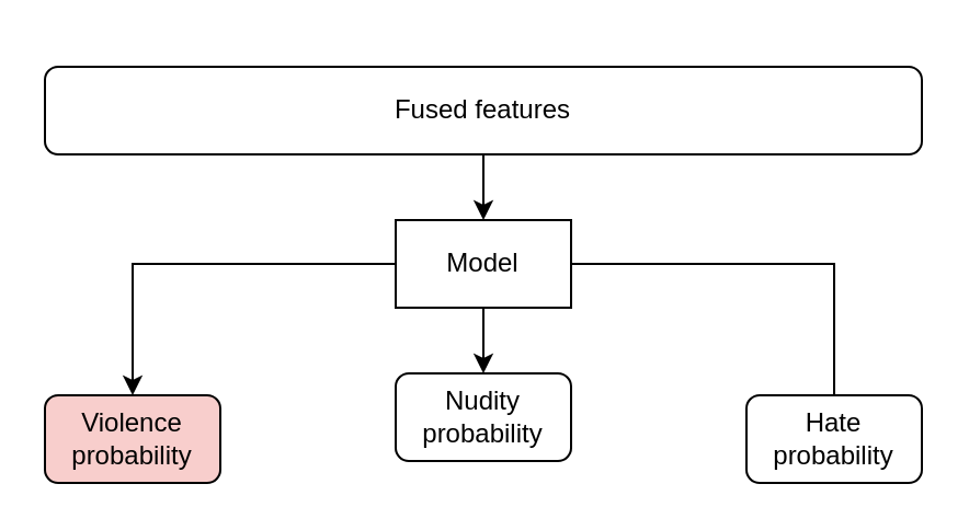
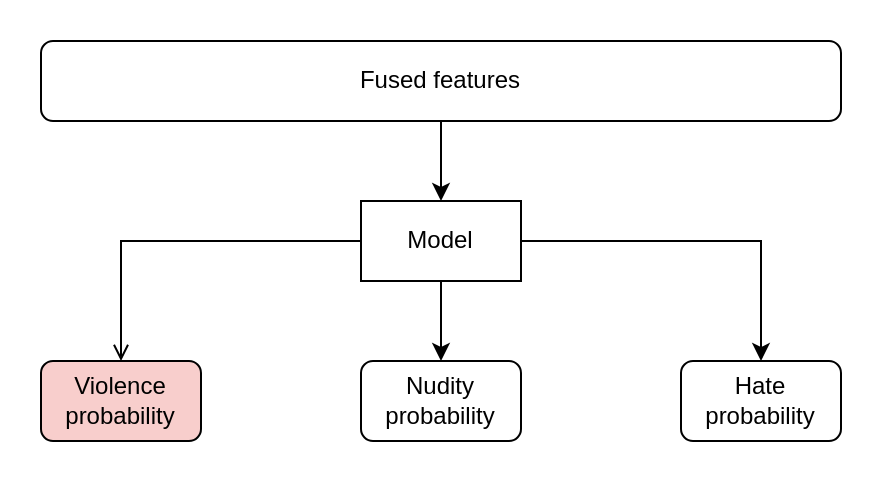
  <mxCell id="0" />
  <mxCell id="1" parent="0" />
- <mxCell id="2" value="Nudity probability" style="rounded=1;whiteSpace=wrap;html=1;" parent="1" vertex="1"><mxGeometry x="180" y="170" width="80" height="40" as="geometry" /></mxCell>
+ <mxCell id="2" value="Nudity probability" style="rounded=1;whiteSpace=wrap;html=1;" parent="1" vertex="1"><mxGeometry x="180" y="180" width="80" height="40" as="geometry" /></mxCell>
  <mxCell id="3" style="edgeStyle=orthogonalEdgeStyle;rounded=0;orthogonalLoop=1;jettySize=auto;html=1;exitX=0.5;exitY=1;exitDx=0;exitDy=0;entryX=0.5;entryY=0;entryDx=0;entryDy=0;" parent="1" source="6" target="2" edge="1"><mxGeometry relative="1" as="geometry" /></mxCell>
- <mxCell id="4" style="edgeStyle=orthogonalEdgeStyle;rounded=0;orthogonalLoop=1;jettySize=auto;html=1;exitX=0;exitY=0.5;exitDx=0;exitDy=0;entryX=0.5;entryY=0;entryDx=0;entryDy=0;" parent="1" source="6" target="9" edge="1"><mxGeometry relative="1" as="geometry" /></mxCell>
- <mxCell id="5" style="edgeStyle=orthogonalEdgeStyle;rounded=0;orthogonalLoop=1;jettySize=auto;html=1;exitX=1;exitY=0.5;exitDx=0;exitDy=0;entryX=0.5;entryY=0;entryDx=0;entryDy=0;endArrow=none;" parent="1" source="6" target="10" edge="1"><mxGeometry relative="1" as="geometry" /></mxCell>
+ <mxCell id="4" style="edgeStyle=orthogonalEdgeStyle;rounded=0;orthogonalLoop=1;jettySize=auto;html=1;exitX=0;exitY=0.5;exitDx=0;exitDy=0;entryX=0.5;entryY=0;entryDx=0;entryDy=0;endArrow=open;" parent="1" source="6" target="9" edge="1"><mxGeometry relative="1" as="geometry" /></mxCell>
+ <mxCell id="5" style="edgeStyle=orthogonalEdgeStyle;rounded=0;orthogonalLoop=1;jettySize=auto;html=1;exitX=1;exitY=0.5;exitDx=0;exitDy=0;entryX=0.5;entryY=0;entryDx=0;entryDy=0;" parent="1" source="6" target="10" edge="1"><mxGeometry relative="1" as="geometry" /></mxCell>
  <mxCell id="6" value="Model" style="whiteSpace=wrap;html=1;rounded=0;" parent="1" vertex="1"><mxGeometry x="180" y="100" width="80" height="40" as="geometry" /></mxCell>
  <mxCell id="7" style="edgeStyle=orthogonalEdgeStyle;rounded=0;orthogonalLoop=1;jettySize=auto;html=1;exitX=0.5;exitY=1;exitDx=0;exitDy=0;entryX=0.5;entryY=0;entryDx=0;entryDy=0;" parent="1" source="8" target="6" edge="1"><mxGeometry relative="1" as="geometry" /></mxCell>
- <mxCell id="8" value="Fused features" style="rounded=1;whiteSpace=wrap;html=1;" parent="1" vertex="1"><mxGeometry x="20" y="30" width="400" height="40" as="geometry" /></mxCell>
+ <mxCell id="8" value="Fused features" style="rounded=1;whiteSpace=wrap;html=1;" parent="1" vertex="1"><mxGeometry x="20" y="20" width="400" height="40" as="geometry" /></mxCell>
  <mxCell id="9" value="Violence probability" style="rounded=1;whiteSpace=wrap;html=1;fillColor=#f8cecc;" parent="1" vertex="1"><mxGeometry x="20" y="180" width="80" height="40" as="geometry" /></mxCell>
  <mxCell id="10" value="Hate probability" style="rounded=1;whiteSpace=wrap;html=1;" parent="1" vertex="1"><mxGeometry x="340" y="180" width="80" height="40" as="geometry" /></mxCell>
